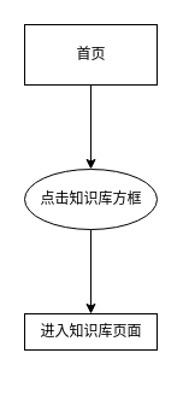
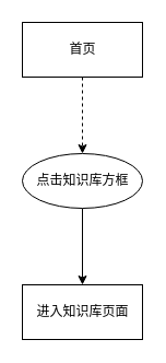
  <mxCell id="0" />
  <mxCell id="1" parent="0" />
- <mxCell id="2" style="edgeStyle=orthogonalEdgeStyle;rounded=0;orthogonalLoop=1;jettySize=auto;html=1;" edge="1" parent="1" source="3" target="5"><mxGeometry relative="1" as="geometry" /></mxCell>
+ <mxCell id="2" style="edgeStyle=orthogonalEdgeStyle;rounded=0;orthogonalLoop=1;jettySize=auto;html=1;dashed=1;" edge="1" parent="1" source="3" target="5"><mxGeometry relative="1" as="geometry" /></mxCell>
  <mxCell id="3" value="首页" style="html=1;" vertex="1" parent="1"><mxGeometry x="20" y="20" width="110" height="50" as="geometry" /></mxCell>
  <mxCell id="4" style="edgeStyle=orthogonalEdgeStyle;rounded=0;orthogonalLoop=1;jettySize=auto;html=1;" edge="1" parent="1" source="5" target="6"><mxGeometry relative="1" as="geometry" /></mxCell>
  <mxCell id="5" value="点击知识库方框" style="ellipse;html=1;" vertex="1" parent="1"><mxGeometry x="20" y="140" width="110" height="50" as="geometry" /></mxCell>
- <mxCell id="6" value="进入知识库页面" style="html=1;" vertex="1" parent="1"><mxGeometry x="20" y="260" width="110" height="30" as="geometry" /></mxCell>
+ <mxCell id="6" value="进入知识库页面" style="html=1;" vertex="1" parent="1"><mxGeometry x="20" y="260" width="110" height="50" as="geometry" /></mxCell>
